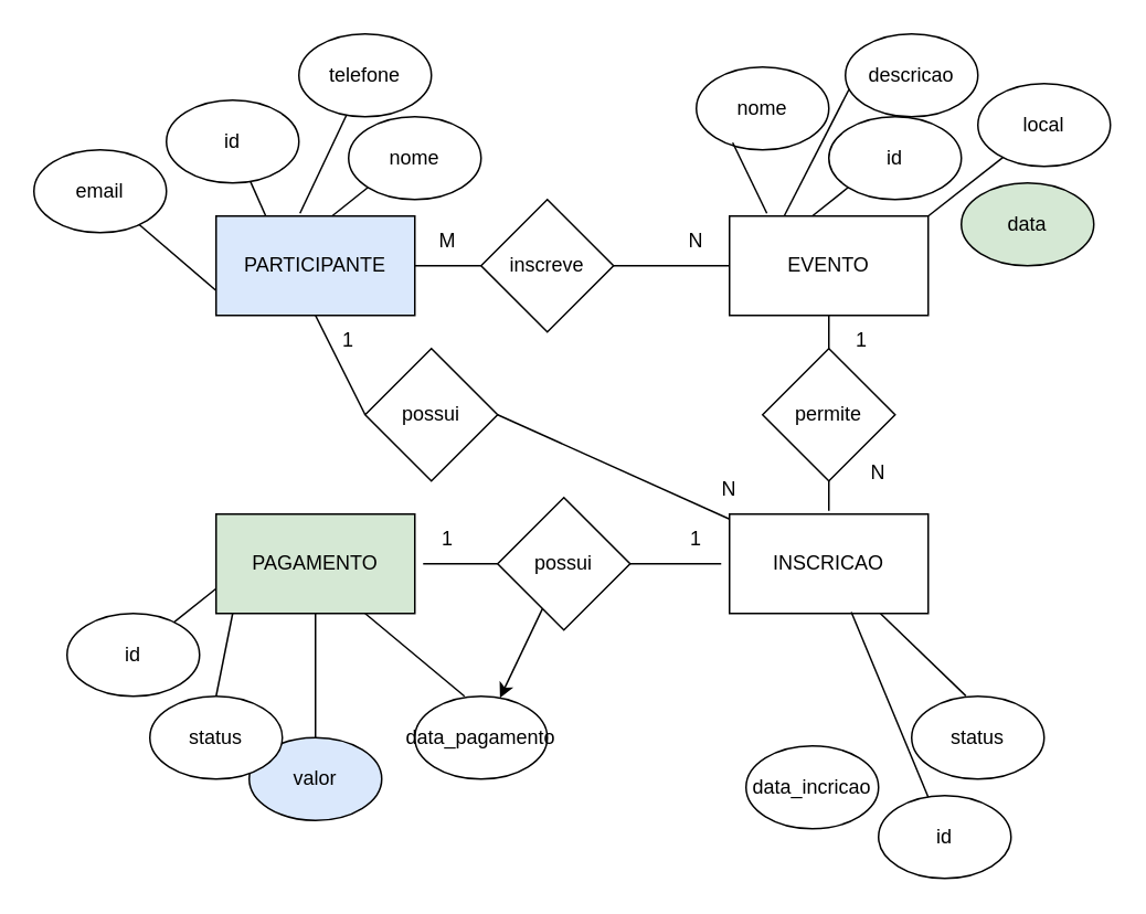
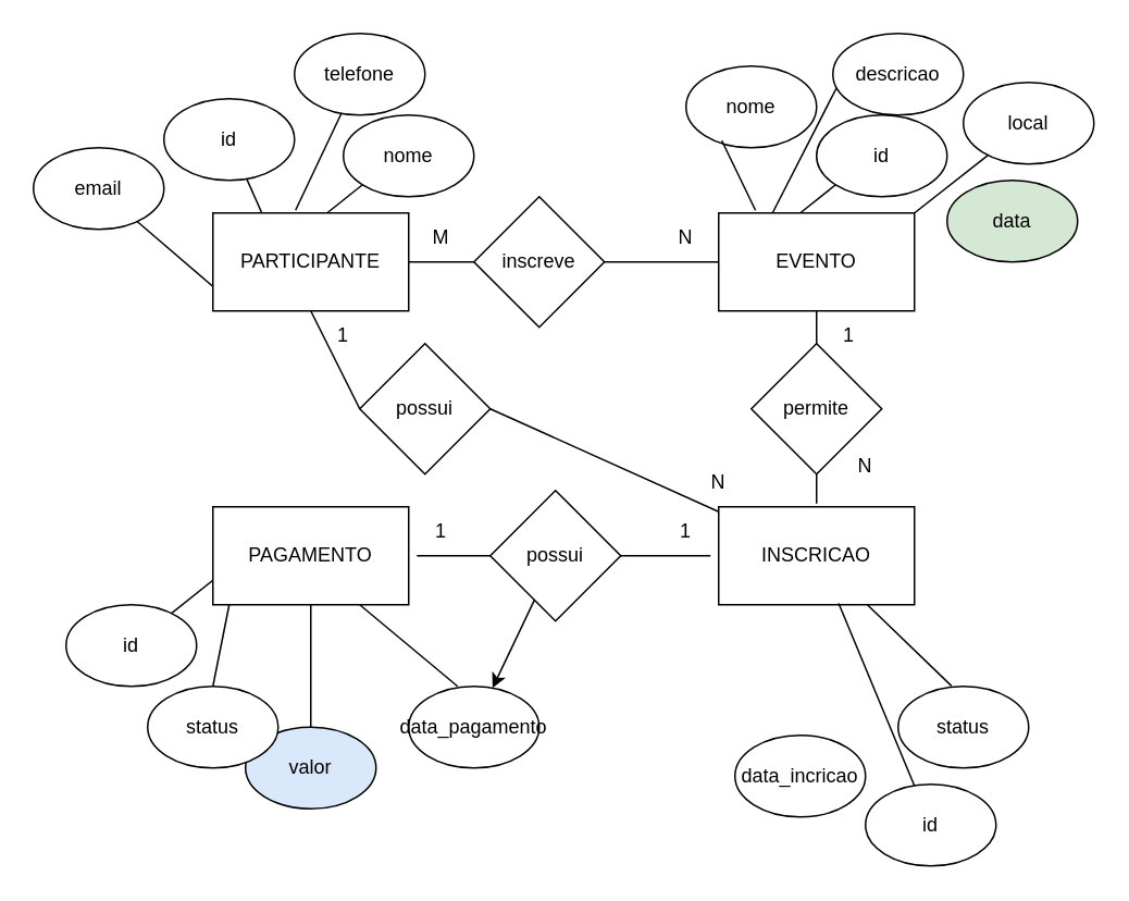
  <mxCell id="0" />
  <mxCell id="1" parent="0" />
- <mxCell id="2" value="PARTICIPANTE" style="rounded=0;whiteSpace=wrap;html=1;fillColor=#dae8fc;" parent="1" vertex="1"><mxGeometry x="130" y="130" width="120" height="60" as="geometry" /></mxCell>
+ <mxCell id="2" value="PARTICIPANTE" style="rounded=0;whiteSpace=wrap;html=1;" parent="1" vertex="1"><mxGeometry x="130" y="130" width="120" height="60" as="geometry" /></mxCell>
  <mxCell id="3" value="EVENTO" style="rounded=0;whiteSpace=wrap;html=1;" parent="1" vertex="1"><mxGeometry x="440" y="130" width="120" height="60" as="geometry" /></mxCell>
- <mxCell id="4" value="PAGAMENTO" style="rounded=0;whiteSpace=wrap;html=1;fillColor=#d5e8d4;" parent="1" vertex="1"><mxGeometry x="130" y="310" width="120" height="60" as="geometry" /></mxCell>
+ <mxCell id="4" value="PAGAMENTO" style="rounded=0;whiteSpace=wrap;html=1;" parent="1" vertex="1"><mxGeometry x="130" y="310" width="120" height="60" as="geometry" /></mxCell>
  <mxCell id="5" value="INSCRICAO" style="rounded=0;whiteSpace=wrap;html=1;" parent="1" vertex="1"><mxGeometry x="440" y="310" width="120" height="60" as="geometry" /></mxCell>
  <mxCell id="6" value="1" style="text;html=1;align=center;verticalAlign=middle;whiteSpace=wrap;rounded=0;" parent="1" vertex="1"><mxGeometry x="240" y="310" width="60" height="30" as="geometry" /></mxCell>
  <mxCell id="7" value="1" style="text;html=1;align=center;verticalAlign=middle;whiteSpace=wrap;rounded=0;" parent="1" vertex="1"><mxGeometry x="390" y="310" width="60" height="30" as="geometry" /></mxCell>
  <mxCell id="8" value="N" style="text;html=1;align=center;verticalAlign=middle;whiteSpace=wrap;rounded=0;" parent="1" vertex="1"><mxGeometry x="500" y="270" width="60" height="30" as="geometry" /></mxCell>
  <mxCell id="9" value="1" style="text;html=1;align=center;verticalAlign=middle;whiteSpace=wrap;rounded=0;" parent="1" vertex="1"><mxGeometry x="490" y="190" width="60" height="30" as="geometry" /></mxCell>
  <mxCell id="10" value="N" style="text;html=1;align=center;verticalAlign=middle;whiteSpace=wrap;rounded=0;" parent="1" vertex="1"><mxGeometry x="390" y="130" width="60" height="30" as="geometry" /></mxCell>
  <mxCell id="11" value="" style="endArrow=none;html=1;exitX=1;exitY=0.5;exitDx=0;exitDy=0;entryX=0;entryY=0.5;entryDx=0;entryDy=0;" parent="1" source="36" target="3" edge="1"><mxGeometry width="50" height="50" relative="1" as="geometry"><mxPoint x="260" y="350" as="sourcePoint" /><mxPoint x="450" y="350" as="targetPoint" /></mxGeometry></mxCell>
  <mxCell id="12" value="M" style="text;html=1;align=center;verticalAlign=middle;whiteSpace=wrap;rounded=0;" parent="1" vertex="1"><mxGeometry x="240" y="130" width="60" height="30" as="geometry" /></mxCell>
  <mxCell id="13" value="id" style="ellipse;whiteSpace=wrap;html=1;" parent="1" vertex="1"><mxGeometry x="100" y="60" width="80" height="50" as="geometry" /></mxCell>
  <mxCell id="14" value="email" style="ellipse;whiteSpace=wrap;html=1;" parent="1" vertex="1"><mxGeometry x="20" y="90" width="80" height="50" as="geometry" /></mxCell>
  <mxCell id="15" value="nome" style="ellipse;whiteSpace=wrap;html=1;" parent="1" vertex="1"><mxGeometry x="210" y="70" width="80" height="50" as="geometry" /></mxCell>
  <mxCell id="16" value="telefone" style="ellipse;whiteSpace=wrap;html=1;" parent="1" vertex="1"><mxGeometry x="180" y="20" width="80" height="50" as="geometry" /></mxCell>
  <mxCell id="17" value="id" style="ellipse;whiteSpace=wrap;html=1;" parent="1" vertex="1"><mxGeometry x="500" y="70" width="80" height="50" as="geometry" /></mxCell>
  <mxCell id="18" value="nome" style="ellipse;whiteSpace=wrap;html=1;" parent="1" vertex="1"><mxGeometry x="420" y="40" width="80" height="50" as="geometry" /></mxCell>
  <mxCell id="19" value="descricao" style="ellipse;whiteSpace=wrap;html=1;" parent="1" vertex="1"><mxGeometry x="510" y="20" width="80" height="50" as="geometry" /></mxCell>
  <mxCell id="20" value="local" style="ellipse;whiteSpace=wrap;html=1;" parent="1" vertex="1"><mxGeometry x="590" y="50" width="80" height="50" as="geometry" /></mxCell>
  <mxCell id="21" value="data" style="ellipse;whiteSpace=wrap;html=1;fillColor=#d5e8d4;" parent="1" vertex="1"><mxGeometry x="580" y="110" width="80" height="50" as="geometry" /></mxCell>
  <mxCell id="22" value="id" style="ellipse;whiteSpace=wrap;html=1;" parent="1" vertex="1"><mxGeometry x="40" y="370" width="80" height="50" as="geometry" /></mxCell>
  <mxCell id="23" value="valor" style="ellipse;whiteSpace=wrap;html=1;fillColor=#dae8fc;" parent="1" vertex="1"><mxGeometry x="150" y="445" width="80" height="50" as="geometry" /></mxCell>
  <mxCell id="24" value="data_pagamento" style="ellipse;whiteSpace=wrap;html=1;" parent="1" vertex="1"><mxGeometry x="250" y="420" width="80" height="50" as="geometry" /></mxCell>
  <mxCell id="25" value="status" style="ellipse;whiteSpace=wrap;html=1;" parent="1" vertex="1"><mxGeometry x="90" y="420" width="80" height="50" as="geometry" /></mxCell>
  <mxCell id="26" value="id" style="ellipse;whiteSpace=wrap;html=1;" parent="1" vertex="1"><mxGeometry x="530" y="480" width="80" height="50" as="geometry" /></mxCell>
  <mxCell id="27" value="data_incricao" style="ellipse;whiteSpace=wrap;html=1;" parent="1" vertex="1"><mxGeometry x="450" y="450" width="80" height="50" as="geometry" /></mxCell>
  <mxCell id="28" value="status" style="ellipse;whiteSpace=wrap;html=1;" vertex="1" parent="1"><mxGeometry x="550" y="420" width="80" height="50" as="geometry" /></mxCell>
  <mxCell id="29" value="" style="edgeStyle=none;html=1;" edge="1" parent="1" source="30" target="24"><mxGeometry relative="1" as="geometry" /></mxCell>
  <mxCell id="30" value="possui" style="rhombus;whiteSpace=wrap;html=1;" vertex="1" parent="1"><mxGeometry x="300" y="300" width="80" height="80" as="geometry" /></mxCell>
  <mxCell id="31" value="" style="endArrow=none;html=1;exitX=0.25;exitY=1;exitDx=0;exitDy=0;entryX=0;entryY=0.5;entryDx=0;entryDy=0;" edge="1" parent="1" source="6" target="30"><mxGeometry width="50" height="50" relative="1" as="geometry"><mxPoint x="260" y="170" as="sourcePoint" /><mxPoint x="450" y="170" as="targetPoint" /></mxGeometry></mxCell>
  <mxCell id="32" value="" style="endArrow=none;html=1;exitX=1;exitY=0.5;exitDx=0;exitDy=0;entryX=0.75;entryY=1;entryDx=0;entryDy=0;" edge="1" parent="1" source="30" target="7"><mxGeometry width="50" height="50" relative="1" as="geometry"><mxPoint x="265" y="350" as="sourcePoint" /><mxPoint x="310" y="350" as="targetPoint" /></mxGeometry></mxCell>
  <mxCell id="33" value="permite" style="rhombus;whiteSpace=wrap;html=1;" vertex="1" parent="1"><mxGeometry x="460" y="210" width="80" height="80" as="geometry" /></mxCell>
  <mxCell id="34" value="" style="endArrow=none;html=1;exitX=0.5;exitY=1;exitDx=0;exitDy=0;" edge="1" parent="1" source="33"><mxGeometry width="50" height="50" relative="1" as="geometry"><mxPoint x="260" y="170" as="sourcePoint" /><mxPoint x="500" y="308" as="targetPoint" /></mxGeometry></mxCell>
  <mxCell id="35" value="" style="endArrow=none;html=1;exitX=0.5;exitY=0;exitDx=0;exitDy=0;entryX=0.5;entryY=1;entryDx=0;entryDy=0;" edge="1" parent="1" source="33" target="3"><mxGeometry width="50" height="50" relative="1" as="geometry"><mxPoint x="260" y="170" as="sourcePoint" /><mxPoint x="450" y="170" as="targetPoint" /></mxGeometry></mxCell>
  <mxCell id="36" value="inscreve" style="rhombus;whiteSpace=wrap;html=1;" vertex="1" parent="1"><mxGeometry x="290" y="120" width="80" height="80" as="geometry" /></mxCell>
  <mxCell id="37" value="" style="endArrow=none;html=1;exitX=1;exitY=0.5;exitDx=0;exitDy=0;entryX=0;entryY=0.5;entryDx=0;entryDy=0;" edge="1" parent="1" source="2" target="36"><mxGeometry width="50" height="50" relative="1" as="geometry"><mxPoint x="380" y="170" as="sourcePoint" /><mxPoint x="450" y="170" as="targetPoint" /></mxGeometry></mxCell>
  <mxCell id="38" value="possui" style="rhombus;whiteSpace=wrap;html=1;" vertex="1" parent="1"><mxGeometry x="220" y="210" width="80" height="80" as="geometry" /></mxCell>
  <mxCell id="39" value="" style="endArrow=none;html=1;exitX=1;exitY=0.5;exitDx=0;exitDy=0;" edge="1" parent="1" source="38" target="5"><mxGeometry width="50" height="50" relative="1" as="geometry"><mxPoint x="380" y="170" as="sourcePoint" /><mxPoint x="450" y="170" as="targetPoint" /></mxGeometry></mxCell>
  <mxCell id="40" value="" style="endArrow=none;html=1;exitX=0.5;exitY=1;exitDx=0;exitDy=0;entryX=0;entryY=0.5;entryDx=0;entryDy=0;" edge="1" parent="1" source="2" target="38"><mxGeometry width="50" height="50" relative="1" as="geometry"><mxPoint x="310" y="260" as="sourcePoint" /><mxPoint x="470" y="260" as="targetPoint" /></mxGeometry></mxCell>
  <mxCell id="41" value="" style="endArrow=none;html=1;entryX=0;entryY=0.75;entryDx=0;entryDy=0;" edge="1" parent="1" source="14" target="2"><mxGeometry width="50" height="50" relative="1" as="geometry"><mxPoint x="200" y="200" as="sourcePoint" /><mxPoint x="230" y="260" as="targetPoint" /></mxGeometry></mxCell>
  <mxCell id="42" value="" style="endArrow=none;html=1;entryX=0.25;entryY=0;entryDx=0;entryDy=0;" edge="1" parent="1" source="13" target="2"><mxGeometry width="50" height="50" relative="1" as="geometry"><mxPoint x="93" y="145" as="sourcePoint" /><mxPoint x="140" y="185" as="targetPoint" /></mxGeometry></mxCell>
  <mxCell id="43" value="" style="endArrow=none;html=1;entryX=0.422;entryY=-0.028;entryDx=0;entryDy=0;entryPerimeter=0;" edge="1" parent="1" source="16" target="2"><mxGeometry width="50" height="50" relative="1" as="geometry"><mxPoint x="161" y="119" as="sourcePoint" /><mxPoint x="170" y="140" as="targetPoint" /></mxGeometry></mxCell>
  <mxCell id="44" value="" style="endArrow=none;html=1;exitX=0;exitY=1;exitDx=0;exitDy=0;" edge="1" parent="1" source="15"><mxGeometry width="50" height="50" relative="1" as="geometry"><mxPoint x="219" y="79" as="sourcePoint" /><mxPoint x="200" y="130" as="targetPoint" /></mxGeometry></mxCell>
  <mxCell id="45" value="" style="endArrow=none;html=1;entryX=0.188;entryY=-0.028;entryDx=0;entryDy=0;entryPerimeter=0;exitX=0.274;exitY=0.913;exitDx=0;exitDy=0;exitPerimeter=0;" edge="1" parent="1" source="18" target="3"><mxGeometry width="50" height="50" relative="1" as="geometry"><mxPoint x="219" y="79" as="sourcePoint" /><mxPoint x="191" y="138" as="targetPoint" /></mxGeometry></mxCell>
  <mxCell id="46" value="" style="endArrow=none;html=1;exitX=0.026;exitY=0.673;exitDx=0;exitDy=0;exitPerimeter=0;" edge="1" parent="1" source="19"><mxGeometry width="50" height="50" relative="1" as="geometry"><mxPoint x="452" y="96" as="sourcePoint" /><mxPoint x="473" y="130" as="targetPoint" /></mxGeometry></mxCell>
  <mxCell id="47" value="" style="endArrow=none;html=1;exitX=0;exitY=1;exitDx=0;exitDy=0;" edge="1" parent="1" source="17"><mxGeometry width="50" height="50" relative="1" as="geometry"><mxPoint x="522" y="64" as="sourcePoint" /><mxPoint x="490" y="130" as="targetPoint" /></mxGeometry></mxCell>
  <mxCell id="48" value="" style="endArrow=none;html=1;entryX=1;entryY=0;entryDx=0;entryDy=0;" edge="1" parent="1" source="20" target="3"><mxGeometry width="50" height="50" relative="1" as="geometry"><mxPoint x="522" y="123" as="sourcePoint" /><mxPoint x="500" y="140" as="targetPoint" /></mxGeometry></mxCell>
  <mxCell id="49" value="" style="endArrow=none;html=1;exitX=0.409;exitY=-0.005;exitDx=0;exitDy=0;exitPerimeter=0;" edge="1" parent="1" source="28" target="5"><mxGeometry width="50" height="50" relative="1" as="geometry"><mxPoint x="592" y="153" as="sourcePoint" /><mxPoint x="570" y="158" as="targetPoint" /></mxGeometry></mxCell>
  <mxCell id="50" value="" style="endArrow=none;html=1;entryX=0.613;entryY=0.987;entryDx=0;entryDy=0;entryPerimeter=0;" edge="1" parent="1" source="26" target="5"><mxGeometry width="50" height="50" relative="1" as="geometry"><mxPoint x="593" y="430" as="sourcePoint" /><mxPoint x="541" y="380" as="targetPoint" /></mxGeometry></mxCell>
  <mxCell id="51" value="" style="endArrow=none;html=1;entryX=0;entryY=0.75;entryDx=0;entryDy=0;" edge="1" parent="1" source="22" target="4"><mxGeometry width="50" height="50" relative="1" as="geometry"><mxPoint x="500" y="460" as="sourcePoint" /><mxPoint x="510" y="380" as="targetPoint" /></mxGeometry></mxCell>
  <mxCell id="52" value="" style="endArrow=none;html=1;exitX=0.5;exitY=0;exitDx=0;exitDy=0;" edge="1" parent="1" source="25"><mxGeometry width="50" height="50" relative="1" as="geometry"><mxPoint x="115" y="385" as="sourcePoint" /><mxPoint x="140" y="370" as="targetPoint" /></mxGeometry></mxCell>
  <mxCell id="53" value="" style="endArrow=none;html=1;exitX=0.5;exitY=0;exitDx=0;exitDy=0;" edge="1" parent="1" source="23" target="4"><mxGeometry width="50" height="50" relative="1" as="geometry"><mxPoint x="140" y="420" as="sourcePoint" /><mxPoint x="180" y="380" as="targetPoint" /></mxGeometry></mxCell>
  <mxCell id="54" value="" style="endArrow=none;html=1;exitX=0.375;exitY=0;exitDx=0;exitDy=0;exitPerimeter=0;entryX=0.75;entryY=1;entryDx=0;entryDy=0;" edge="1" parent="1" source="24" target="4"><mxGeometry width="50" height="50" relative="1" as="geometry"><mxPoint x="200" y="455" as="sourcePoint" /><mxPoint x="200" y="380" as="targetPoint" /></mxGeometry></mxCell>
  <mxCell id="55" value="N" style="text;html=1;align=center;verticalAlign=middle;whiteSpace=wrap;rounded=0;" vertex="1" parent="1"><mxGeometry x="410" y="280" width="60" height="30" as="geometry" /></mxCell>
  <mxCell id="56" value="1" style="text;html=1;align=center;verticalAlign=middle;whiteSpace=wrap;rounded=0;" vertex="1" parent="1"><mxGeometry x="180" y="190" width="60" height="30" as="geometry" /></mxCell>
